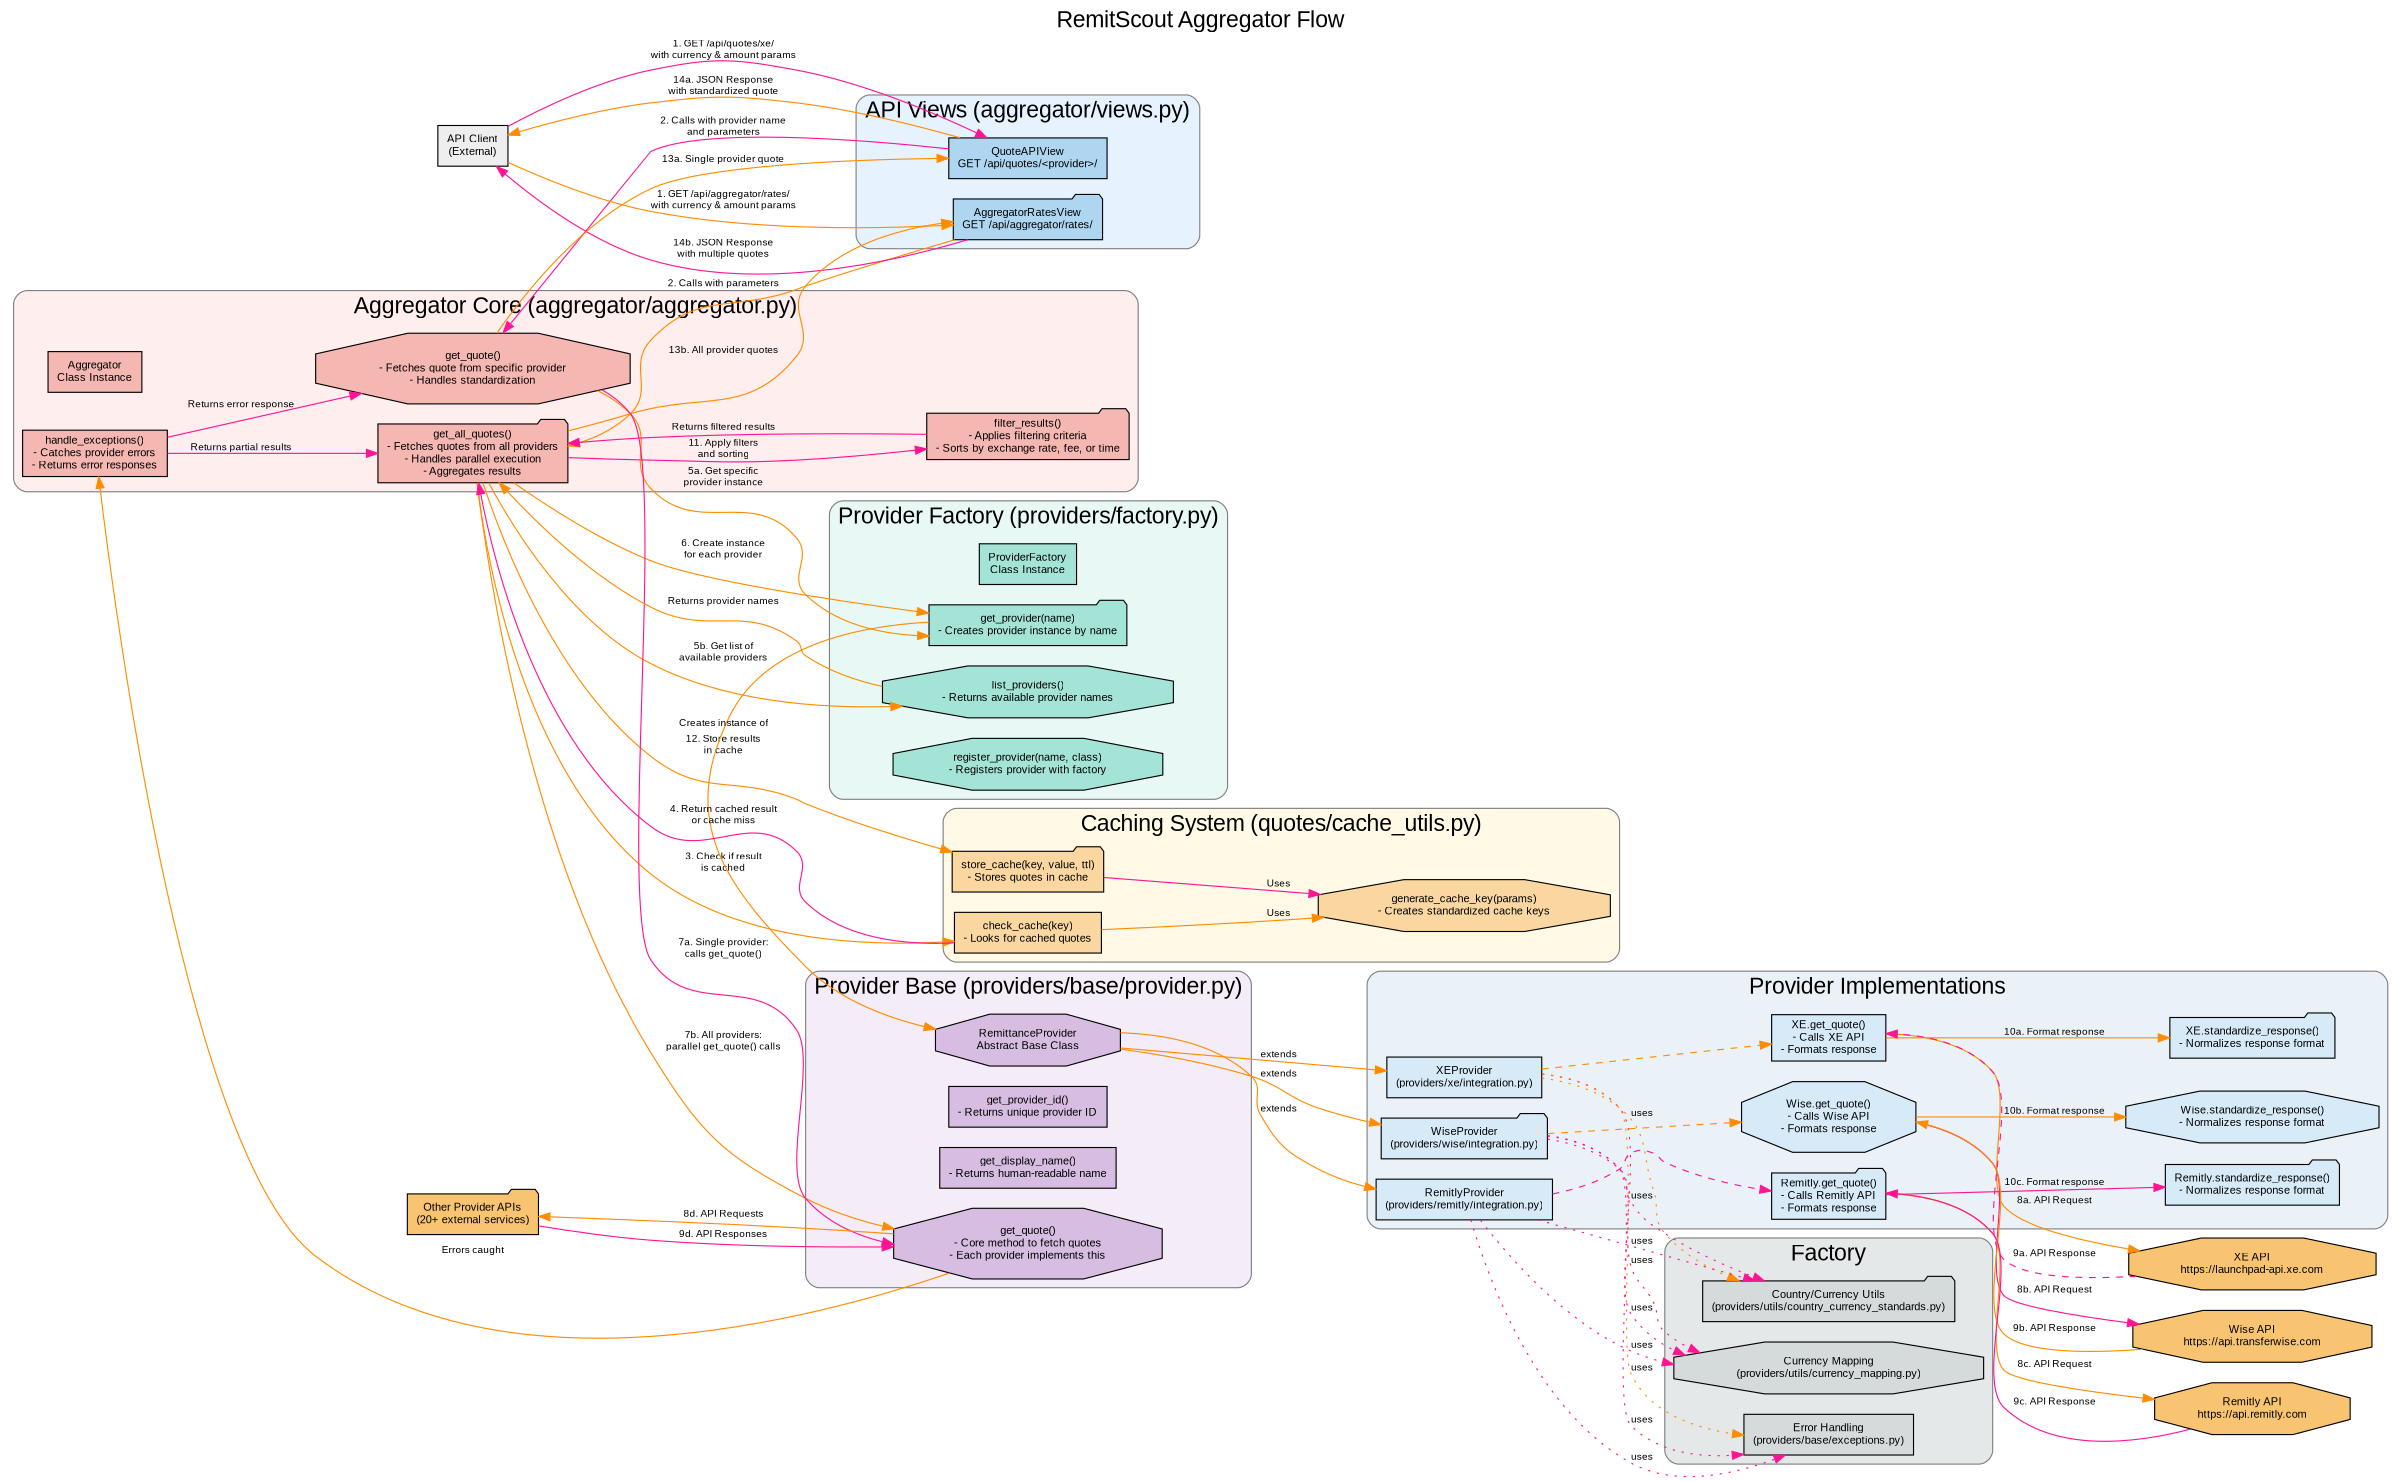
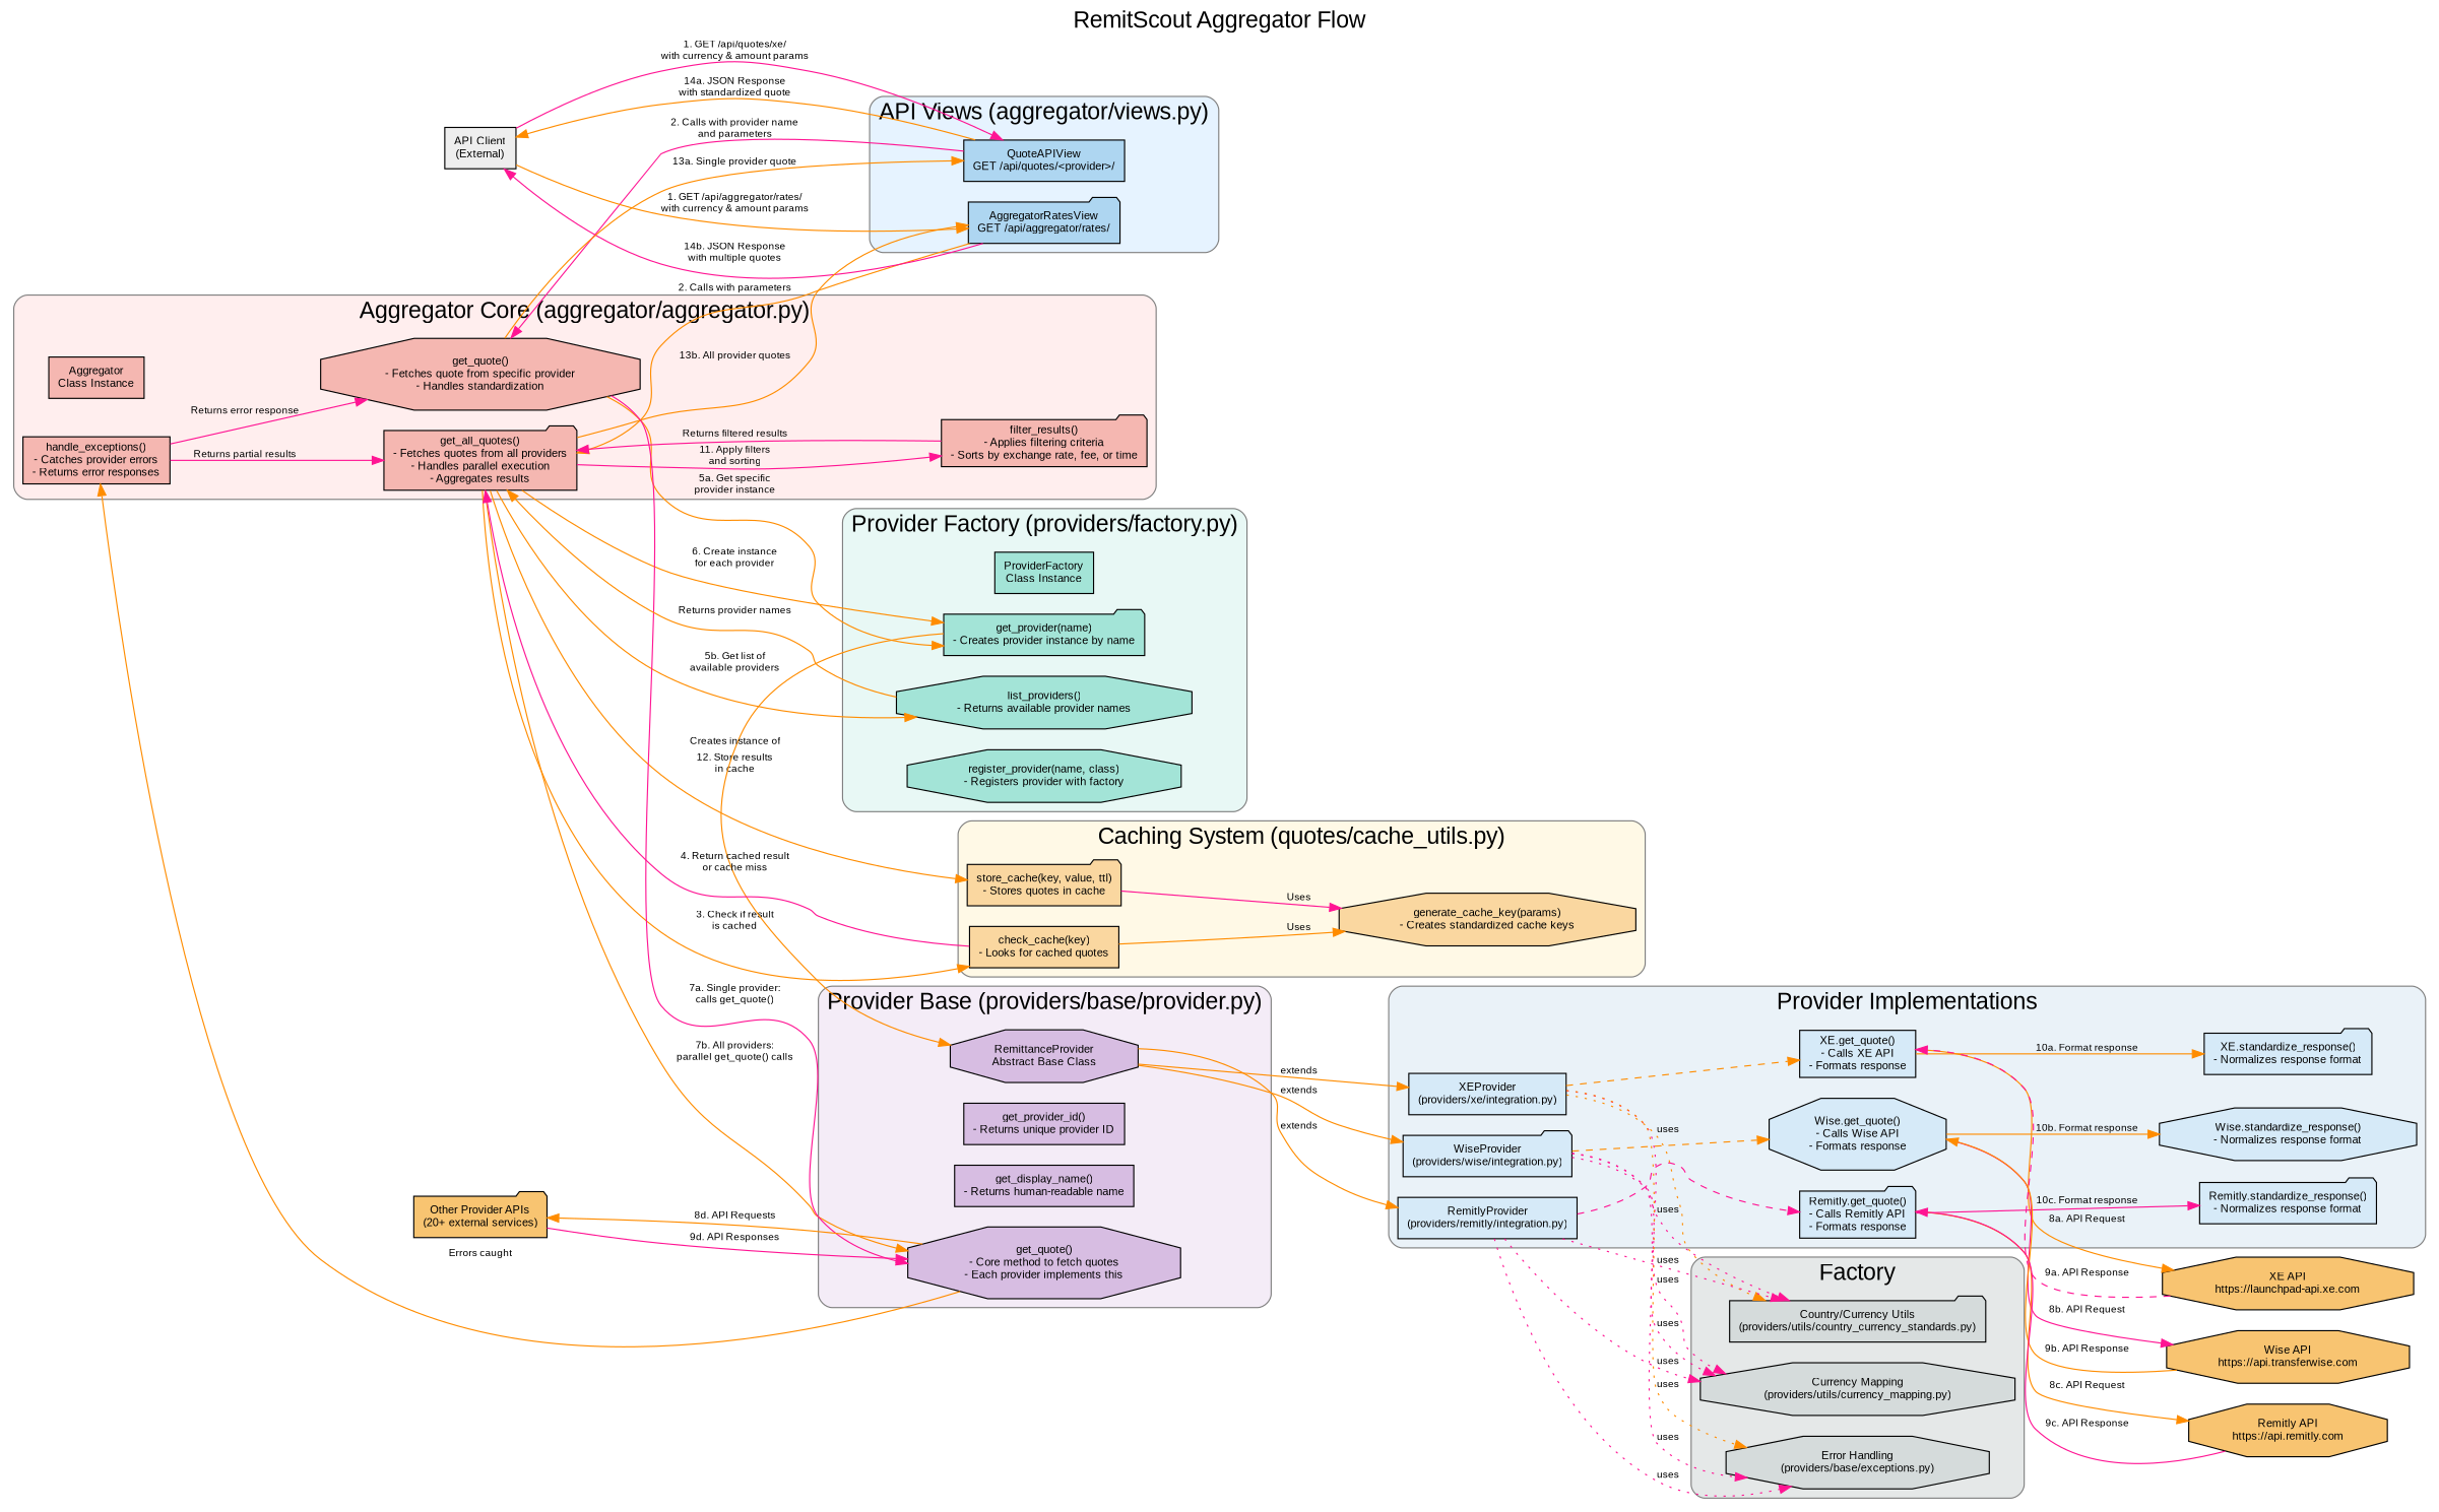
  digraph {
    fontname=Arial
    fontsize=20
    label="RemitScout Aggregator Flow"
    labelloc=t
    rankdir=LR
    node [fillcolor="#D6EAF8" fontname=Arial fontsize=10 shape=octagon style=filled]
    edge [color=darkorange fontname=Arial fontsize=9]
    n1 [fillcolor="#AED6F1" label="QuoteAPIView\nGET /api/quotes/<provider>/" shape=box]
    n2 [fillcolor="#AED6F1" label="AggregatorRatesView\nGET /api/aggregator/rates/" shape=folder]
    n3 [fillcolor="#F5B7B1" label="Aggregator\nClass Instance" shape=box]
    n4 [fillcolor="#F5B7B1" label="get_all_quotes()\n- Fetches quotes from all providers\n- Handles parallel execution\n- Aggregates results" shape=folder]
    n5 [fillcolor="#F5B7B1" label="get_quote()\n- Fetches quote from specific provider\n- Handles standardization"]
    n6 [fillcolor="#F5B7B1" label="handle_exceptions()\n- Catches provider errors\n- Returns error responses" shape=box]
    n7 [fillcolor="#F5B7B1" label="filter_results()\n- Applies filtering criteria\n- Sorts by exchange rate, fee, or time" shape=folder]
    n8 [fillcolor="#A3E4D7" label="ProviderFactory\nClass Instance" shape=box]
    n9 [fillcolor="#A3E4D7" label="get_provider(name)\n- Creates provider instance by name" shape=folder]
    n10 [fillcolor="#A3E4D7" label="list_providers()\n- Returns available provider names"]
    n11 [fillcolor="#A3E4D7" label="register_provider(name, class)\n- Registers provider with factory"]
    n12 [fillcolor="#FAD7A0" label="check_cache(key)\n- Looks for cached quotes" shape=box]
    n13 [fillcolor="#FAD7A0" label="store_cache(key, value, ttl)\n- Stores quotes in cache" shape=folder]
    n14 [fillcolor="#FAD7A0" label="generate_cache_key(params)\n- Creates standardized cache keys"]
    n15 [fillcolor="#D7BDE2" label="RemittanceProvider\nAbstract Base Class"]
    n16 [fillcolor="#D7BDE2" label="get_provider_id()\n- Returns unique provider ID" shape=box]
    n17 [fillcolor="#D7BDE2" label="get_display_name()\n- Returns human-readable name" shape=box]
    n18 [fillcolor="#D7BDE2" label="get_quote()\n- Core method to fetch quotes\n- Each provider implements this"]
    n19 [label="XEProvider\n(providers/xe/integration.py)" shape=box]
    n20 [label="XE.get_quote()\n- Calls XE API\n- Formats response" shape=box]
    n21 [label="XE.standardize_response()\n- Normalizes response format" shape=folder]
    n22 [label="WiseProvider\n(providers/wise/integration.py)" shape=folder]
    n23 [label="Wise.get_quote()\n- Calls Wise API\n- Formats response"]
    n24 [label="Wise.standardize_response()\n- Normalizes response format"]
    n25 [label="RemitlyProvider\n(providers/remitly/integration.py)" shape=box]
    n26 [label="Remitly.get_quote()\n- Calls Remitly API\n- Formats response" shape=folder]
    n27 [label="Remitly.standardize_response()\n- Normalizes response format" shape=folder]
    n28 [fillcolor="#D5DBDB" label="Country/Currency Utils\n(providers/utils/country_currency_standards.py)" shape=folder]
    n29 [fillcolor="#D5DBDB" label="Currency Mapping\n(providers/utils/currency_mapping.py)"]
-   n30 [fillcolor="#D5DBDB" label="Error Handling\n(providers/base/exceptions.py)" shape=box]
+   n30 [fillcolor="#D5DBDB" label="Error Handling\n(providers/base/exceptions.py)"]
    n31 [fillcolor="#EEEEEE" label="API Client\n(External)" shape=box]
    n32 [fillcolor="#F8C471" label="Other Provider APIs\n(20+ external services)" shape=folder]
    n33 [fillcolor="#F8C471" label="XE API\nhttps://launchpad-api.xe.com"]
    n34 [fillcolor="#F8C471" label="Wise API\nhttps://api.transferwise.com"]
    n35 [fillcolor="#F8C471" label="Remitly API\nhttps://api.remitly.com"]
    subgraph cluster_1 {
      bgcolor="#E6F3FF"
      color=gray50
      label="API Views (aggregator/views.py)"
      style=rounded
      n1
      n2
    }
    subgraph cluster_2 {
      bgcolor="#FFEEEE"
      color=gray50
      label="Aggregator Core (aggregator/aggregator.py)"
      style=rounded
      n3
      n4
      n5
      n6
      n7
    }
    subgraph cluster_3 {
      bgcolor="#E8F8F5"
      color=gray50
      label="Provider Factory (providers/factory.py)"
      style=rounded
      n8
      n9
      n10
      n11
    }
    subgraph cluster_4 {
      bgcolor="#FFF9E6"
      color=gray50
      label="Caching System (quotes/cache_utils.py)"
      style=rounded
      n12
      n13
      n14
    }
    subgraph cluster_5 {
      bgcolor="#F4ECF7"
      color=gray50
      label="Provider Base (providers/base/provider.py)"
      style=rounded
      n15
      n16
      n17
      n18
    }
    subgraph cluster_6 {
      bgcolor="#EAF2F8"
      color=gray50
      label="Provider Implementations"
      style=rounded
      n19
      n20
      n21
      n22
      n23
      n24
      n25
      n26
      n27
    }
    subgraph cluster_7 {
      bgcolor="#E5E8E8"
      color=gray50
      label=Factory
      style=rounded
      n28
      n29
      n30
    }
    n1 -> n5 [color=deeppink label="2. Calls with provider name\nand parameters"]
    n1 -> n31 [label="14a. JSON Response\nwith standardized quote"]
    n2 -> n4 [label="2. Calls with parameters"]
    n2 -> n31 [color=deeppink label="14b. JSON Response\nwith multiple quotes"]
    n4 -> n2 [label="13b. All provider quotes"]
    n4 -> n7 [color=deeppink label="11. Apply filters\nand sorting"]
    n4 -> n9 [label="6. Create instance\nfor each provider"]
    n4 -> n10 [label="5b. Get list of\navailable providers"]
    n4 -> n12 [label="3. Check if result\nis cached"]
    n4 -> n13 [label="12. Store results\nin cache"]
    n4 -> n18 [label="7b. All providers:\nparallel get_quote() calls"]
    n5 -> n1 [label="13a. Single provider quote"]
    n5 -> n9 [label="5a. Get specific\nprovider instance"]
    n5 -> n18 [color=deeppink label="7a. Single provider:\ncalls get_quote()"]
    n6 -> n4 [color=deeppink label="Returns partial results"]
    n6 -> n5 [color=deeppink label="Returns error response"]
    n7 -> n4 [color=deeppink label="Returns filtered results"]
    n9 -> n15 [label="Creates instance of"]
    n10 -> n4 [label="Returns provider names"]
    n12 -> n4 [color=deeppink label="4. Return cached result\nor cache miss"]
    n12 -> n14 [label=Uses]
    n13 -> n14 [color=deeppink label=Uses]
    n15 -> n19 [label=extends]
    n15 -> n22 [label=extends]
    n15 -> n25 [label=extends]
    n18 -> n6 [label="Errors caught"]
    n18 -> n32 [label="8d. API Requests"]
    n19 -> n20 [style=dashed]
    n19 -> n28 [label=uses style=dotted]
    n19 -> n29 [color=deeppink label=uses style=dotted]
    n19 -> n30 [label=uses style=dotted]
    n20 -> n21 [label="10a. Format response"]
    n20 -> n33 [label="8a. API Request"]
    n22 -> n23 [style=dashed]
    n22 -> n28 [color=deeppink label=uses style=dotted]
    n22 -> n29 [color=deeppink label=uses style=dotted]
    n22 -> n30 [color=deeppink label=uses style=dotted]
    n23 -> n24 [label="10b. Format response"]
    n23 -> n34 [color=deeppink label="8b. API Request"]
    n25 -> n26 [color=deeppink style=dashed]
    n25 -> n28 [color=deeppink label=uses style=dotted]
    n25 -> n29 [color=deeppink label=uses style=dotted]
    n25 -> n30 [color=deeppink label=uses style=dotted]
    n26 -> n27 [color=deeppink label="10c. Format response"]
    n26 -> n35 [label="8c. API Request"]
    n31 -> n1 [color=deeppink label="1. GET /api/quotes/xe/\nwith currency & amount params"]
    n31 -> n2 [label="1. GET /api/aggregator/rates/\nwith currency & amount params"]
    n32 -> n18 [color=deeppink label="9d. API Responses"]
    n33 -> n20 [color=deeppink label="9a. API Response" style=dashed]
    n34 -> n23 [label="9b. API Response"]
    n35 -> n26 [color=deeppink label="9c. API Response"]
  }
